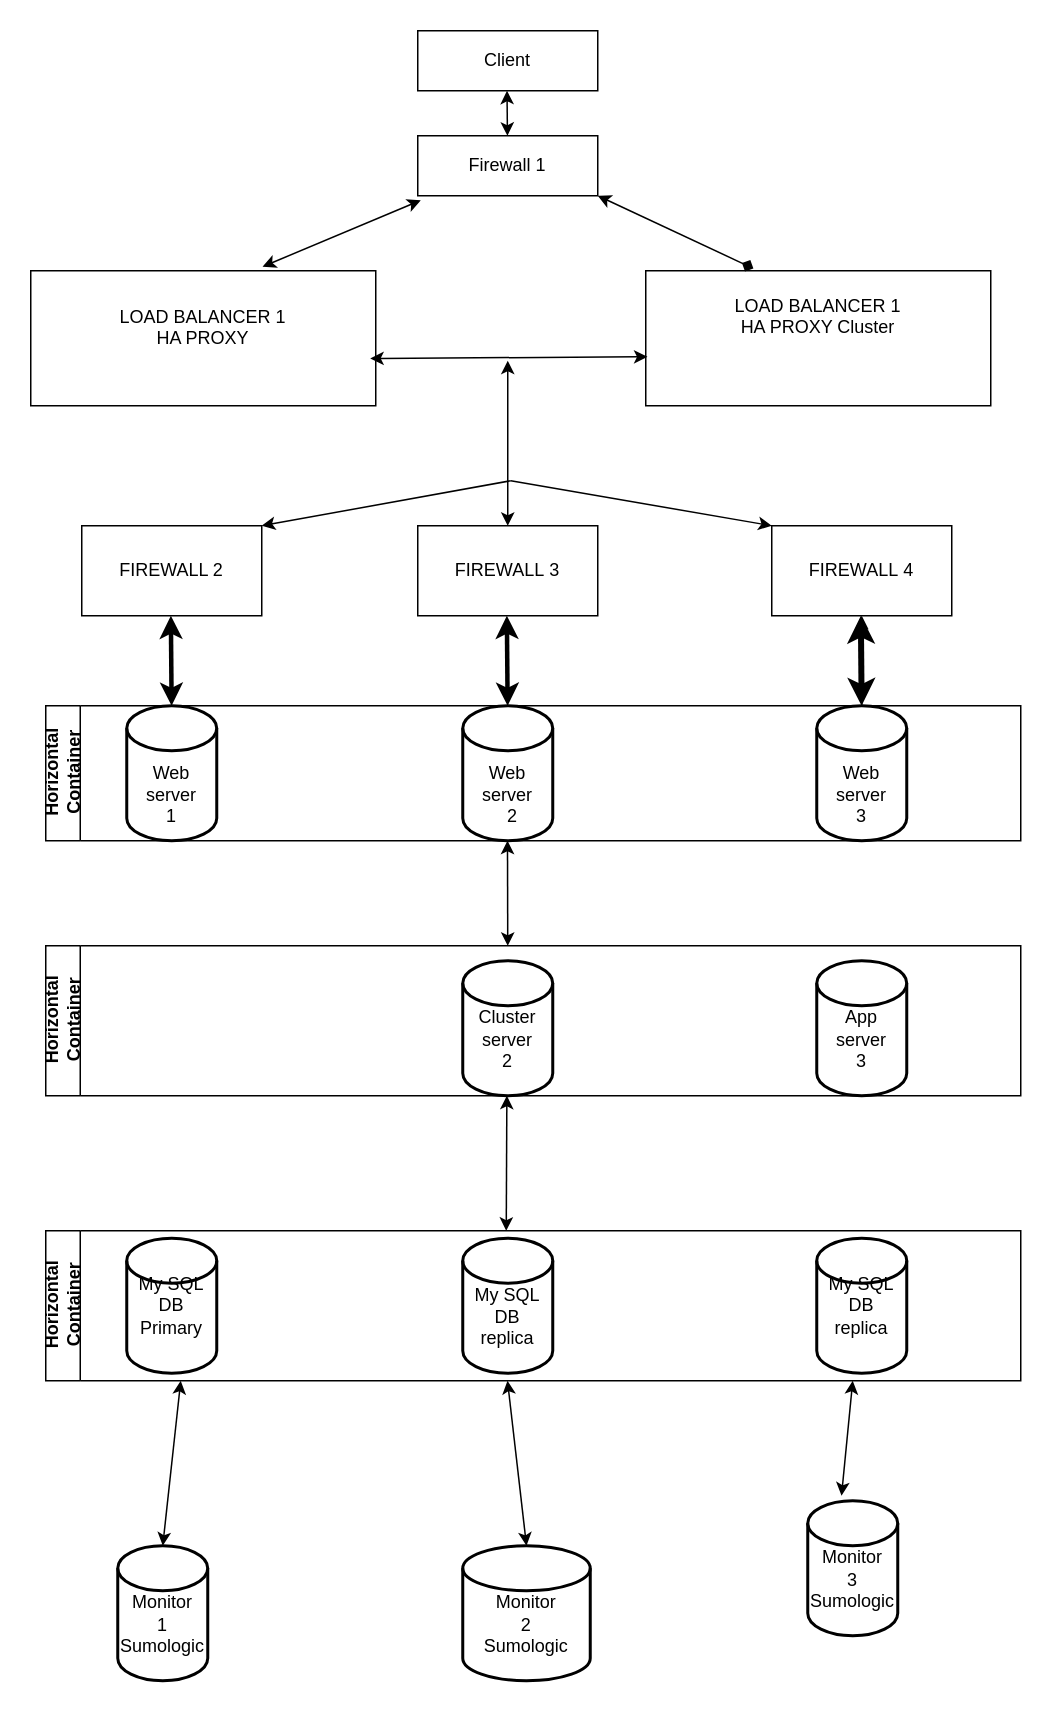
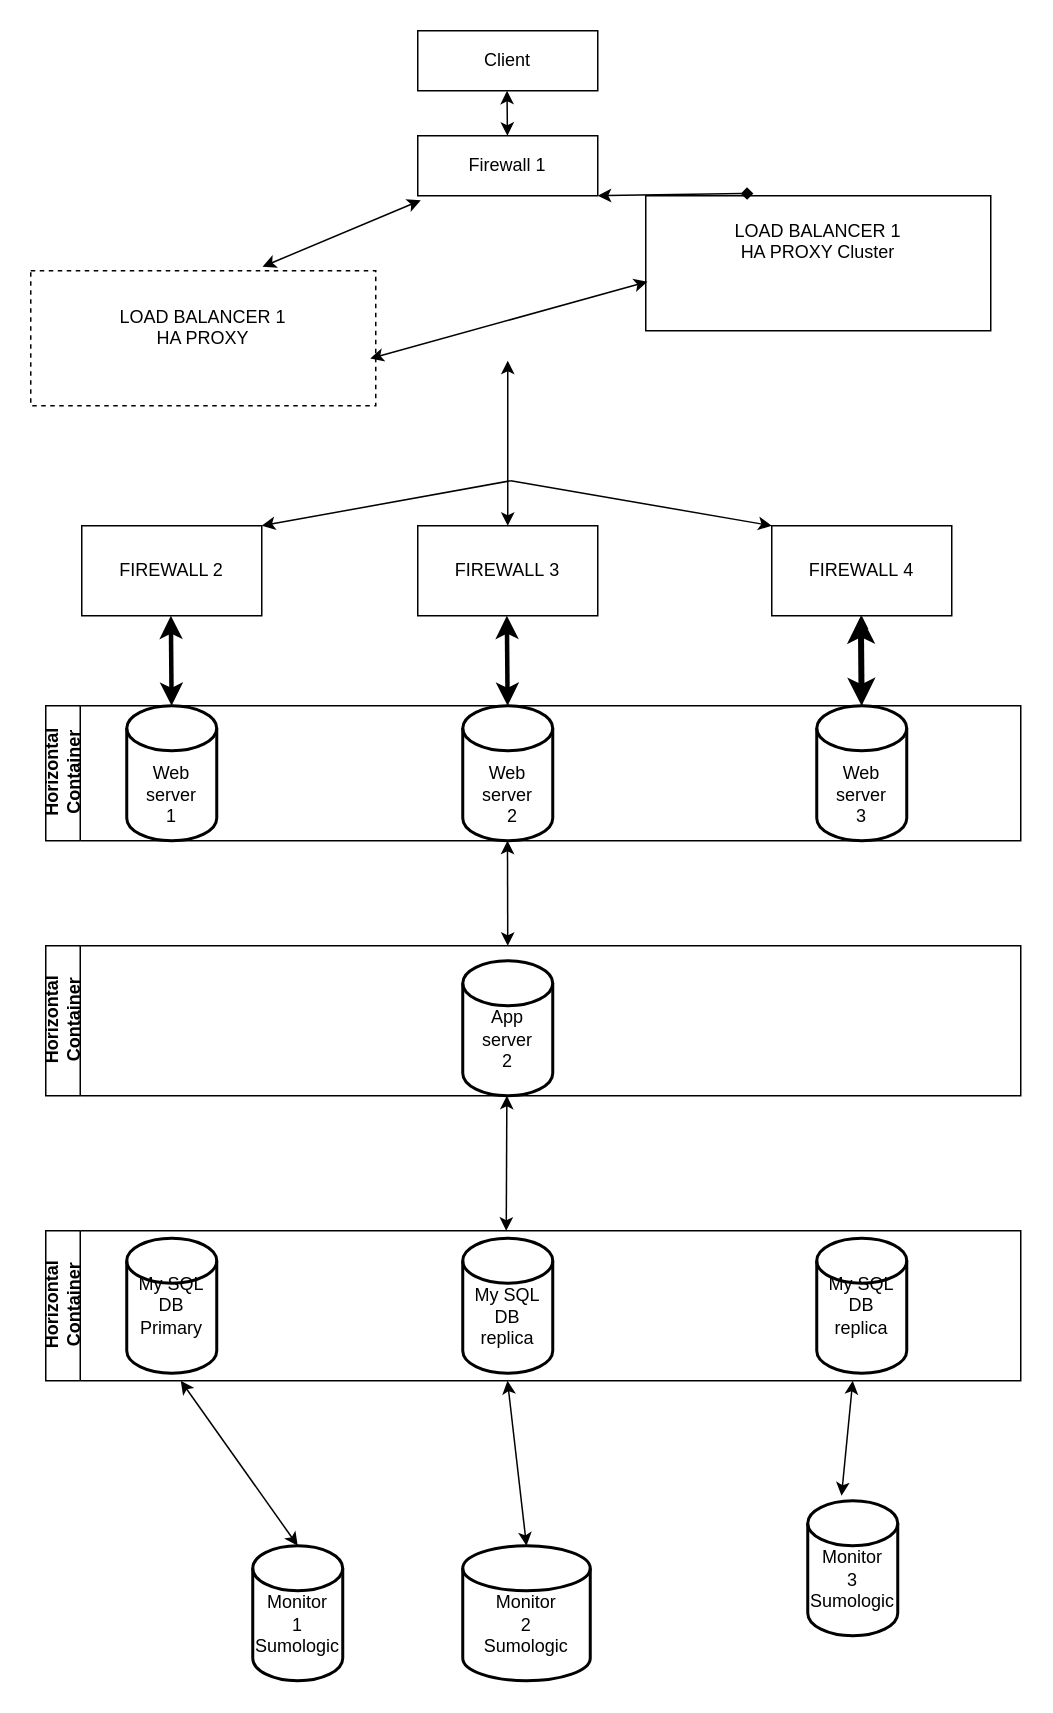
  <mxCell id="0" />
  <mxCell id="1" parent="0" />
  <mxCell id="2" value="&lt;div&gt;Client&lt;/div&gt;" style="rounded=0;whiteSpace=wrap;html=1;" parent="1" vertex="1"><mxGeometry x="278" y="20" width="120" height="40" as="geometry" /></mxCell>
  <mxCell id="3" value="&lt;div&gt;&lt;br&gt;&lt;/div&gt;&lt;div&gt;FIREWALL&amp;nbsp;3&lt;/div&gt;&lt;div&gt;&lt;span style=&quot;white-space: pre;&quot;&gt;&#09;&lt;/span&gt;&lt;span style=&quot;white-space: pre;&quot;&gt;&#09;&lt;/span&gt;&lt;br&gt;&lt;/div&gt;" style="rounded=0;whiteSpace=wrap;html=1;" parent="1" vertex="1"><mxGeometry x="278" y="350" width="120" height="60" as="geometry" /></mxCell>
- <mxCell id="4" value="&lt;div&gt;LOAD BALANCER 1&lt;br&gt;HA PROXY&lt;/div&gt;&lt;div&gt;&lt;br&gt;&lt;/div&gt;" style="rounded=0;whiteSpace=wrap;html=1;" parent="1" vertex="1"><mxGeometry x="20" y="180" width="230" height="90" as="geometry" /></mxCell>
+ <mxCell id="4" value="&lt;div&gt;LOAD BALANCER 1&lt;br&gt;HA PROXY&lt;/div&gt;&lt;div&gt;&lt;br&gt;&lt;/div&gt;" style="rounded=0;whiteSpace=wrap;html=1;dashed=1;" parent="1" vertex="1"><mxGeometry x="20" y="180" width="230" height="90" as="geometry" /></mxCell>
  <mxCell id="5" value="&lt;div&gt;&lt;br&gt;&lt;/div&gt;&lt;div&gt;FIREWALL 2&lt;/div&gt;&lt;div&gt;&lt;br&gt;&lt;/div&gt;" style="rounded=0;whiteSpace=wrap;html=1;" parent="1" vertex="1"><mxGeometry x="54" y="350" width="120" height="60" as="geometry" /></mxCell>
  <mxCell id="6" value="&lt;div&gt;FIREWALL&amp;nbsp;4&lt;/div&gt;" style="rounded=0;whiteSpace=wrap;html=1;" parent="1" vertex="1"><mxGeometry x="514" y="350" width="120" height="60" as="geometry" /></mxCell>
  <mxCell id="7" value="&lt;div&gt;&lt;br&gt;&lt;/div&gt;&lt;div&gt;&lt;br&gt;&lt;/div&gt;&lt;div&gt;Web server&lt;/div&gt;&lt;div&gt;1&lt;/div&gt;" style="strokeWidth=2;html=1;shape=mxgraph.flowchart.database;whiteSpace=wrap;" parent="1" vertex="1"><mxGeometry x="84" y="470" width="60" height="90" as="geometry" /></mxCell>
  <mxCell id="8" value="&lt;div&gt;&lt;br&gt;&lt;/div&gt;&lt;div&gt;My SQL&lt;/div&gt;&lt;div&gt;DB&lt;/div&gt;&lt;div&gt;Primary&lt;/div&gt;&lt;div&gt;&lt;br&gt;&lt;/div&gt;" style="strokeWidth=2;html=1;shape=mxgraph.flowchart.database;whiteSpace=wrap;" parent="1" vertex="1"><mxGeometry x="84" y="825" width="60" height="90" as="geometry" /></mxCell>
- <mxCell id="9" value="&lt;div&gt;&lt;br&gt;&lt;/div&gt;&lt;div&gt;Monitor&lt;/div&gt;&lt;div&gt;1&lt;/div&gt;&lt;div&gt;Sumologic&lt;/div&gt;" style="strokeWidth=2;html=1;shape=mxgraph.flowchart.database;whiteSpace=wrap;" parent="1" vertex="1"><mxGeometry x="78" y="1030" width="60" height="90" as="geometry" /></mxCell>
+ <mxCell id="9" value="&lt;div&gt;&lt;br&gt;&lt;/div&gt;&lt;div&gt;Monitor&lt;/div&gt;&lt;div&gt;1&lt;/div&gt;&lt;div&gt;Sumologic&lt;/div&gt;" style="strokeWidth=2;html=1;shape=mxgraph.flowchart.database;whiteSpace=wrap;" parent="1" vertex="1"><mxGeometry x="168" y="1030" width="60" height="90" as="geometry" /></mxCell>
  <mxCell id="10" value="&lt;div&gt;&lt;br&gt;&lt;/div&gt;&lt;div&gt;&lt;br&gt;&lt;/div&gt;&lt;div&gt;Web server&lt;/div&gt;&lt;div&gt;&lt;span style=&quot;white-space: pre;&quot;&gt;&#09;&lt;/span&gt;2&lt;span style=&quot;white-space: pre;&quot;&gt;&#09;&lt;/span&gt;&lt;br&gt;&lt;/div&gt;" style="strokeWidth=2;html=1;shape=mxgraph.flowchart.database;whiteSpace=wrap;" parent="1" vertex="1"><mxGeometry x="308" y="470" width="60" height="90" as="geometry" /></mxCell>
- <mxCell id="11" value="&lt;div&gt;&lt;br&gt;&lt;/div&gt;&lt;div&gt;Cluster&lt;/div&gt;&lt;div&gt;server&lt;/div&gt;&lt;div&gt;2&lt;/div&gt;" style="strokeWidth=2;html=1;shape=mxgraph.flowchart.database;whiteSpace=wrap;" parent="1" vertex="1"><mxGeometry x="308" y="640" width="60" height="90" as="geometry" /></mxCell>
+ <mxCell id="11" value="&lt;div&gt;&lt;br&gt;&lt;/div&gt;&lt;div&gt;App&lt;/div&gt;&lt;div&gt;server&lt;/div&gt;&lt;div&gt;2&lt;/div&gt;" style="strokeWidth=2;html=1;shape=mxgraph.flowchart.database;whiteSpace=wrap;" parent="1" vertex="1"><mxGeometry x="308" y="640" width="60" height="90" as="geometry" /></mxCell>
  <mxCell id="12" value="&lt;div&gt;&lt;br&gt;&lt;/div&gt;&lt;div&gt;My SQL&lt;/div&gt;DB&lt;br&gt;&lt;div&gt;replica&lt;/div&gt;" style="strokeWidth=2;html=1;shape=mxgraph.flowchart.database;whiteSpace=wrap;" parent="1" vertex="1"><mxGeometry x="308" y="825" width="60" height="90" as="geometry" /></mxCell>
  <mxCell id="13" value="&lt;div&gt;&lt;br&gt;&lt;/div&gt;&lt;div&gt;Monitor&lt;/div&gt;&lt;div&gt;2&lt;/div&gt;&lt;div&gt;Sumologic&lt;/div&gt;" style="strokeWidth=2;html=1;shape=mxgraph.flowchart.database;whiteSpace=wrap;" parent="1" vertex="1"><mxGeometry x="308" y="1030" width="85" height="90" as="geometry" /></mxCell>
  <mxCell id="14" value="" style="edgeStyle=orthogonalEdgeStyle;rounded=0;orthogonalLoop=1;jettySize=auto;html=1;" parent="1" source="15" target="6" edge="1"><mxGeometry relative="1" as="geometry" /></mxCell>
  <mxCell id="15" value="&lt;div&gt;&lt;br&gt;&lt;/div&gt;&lt;div&gt;&lt;br&gt;&lt;/div&gt;&lt;div&gt;Web server&lt;/div&gt;&lt;div&gt;3&lt;/div&gt;" style="strokeWidth=2;html=1;shape=mxgraph.flowchart.database;whiteSpace=wrap;" parent="1" vertex="1"><mxGeometry x="544" y="470" width="60" height="90" as="geometry" /></mxCell>
- <mxCell id="16" value="&lt;div&gt;&lt;br&gt;&lt;/div&gt;&lt;div&gt;App&lt;/div&gt;&lt;div&gt;server&lt;/div&gt;&lt;div&gt;3&lt;/div&gt;" style="strokeWidth=2;html=1;shape=mxgraph.flowchart.database;whiteSpace=wrap;" parent="1" vertex="1"><mxGeometry x="544" y="640" width="60" height="90" as="geometry" /></mxCell>
  <mxCell id="17" value="&lt;div&gt;My SQL&lt;/div&gt;DB&lt;br&gt;&lt;div&gt;replica&lt;/div&gt;" style="strokeWidth=2;html=1;shape=mxgraph.flowchart.database;whiteSpace=wrap;" parent="1" vertex="1"><mxGeometry x="544" y="825" width="60" height="90" as="geometry" /></mxCell>
  <mxCell id="18" value="&lt;div&gt;&lt;br&gt;&lt;/div&gt;&lt;div&gt;Monitor&lt;/div&gt;&lt;div&gt;3&lt;/div&gt;Sumologic" style="strokeWidth=2;html=1;shape=mxgraph.flowchart.database;whiteSpace=wrap;" parent="1" vertex="1"><mxGeometry x="538" y="1000" width="60" height="90" as="geometry" /></mxCell>
  <mxCell id="19" value="" style="endArrow=classic;startArrow=classic;html=1;rounded=0;exitX=0.5;exitY=0;exitDx=0;exitDy=0;strokeColor=light-dark(#000000,#000000);" parent="1" source="3" edge="1"><mxGeometry width="50" height="50" relative="1" as="geometry"><mxPoint x="337.5" y="360" as="sourcePoint" /><mxPoint x="338" y="240" as="targetPoint" /></mxGeometry></mxCell>
  <mxCell id="20" value="" style="endArrow=classic;startArrow=classic;html=1;rounded=0;exitX=0.672;exitY=-0.03;exitDx=0;exitDy=0;exitPerimeter=0;strokeColor=light-dark(#000000,#000000);" parent="1" source="4" edge="1"><mxGeometry width="50" height="50" relative="1" as="geometry"><mxPoint x="337.91" y="190" as="sourcePoint" /><mxPoint x="280" y="133" as="targetPoint" /></mxGeometry></mxCell>
  <mxCell id="21" value="" style="endArrow=classic;startArrow=classic;html=1;rounded=0;strokeColor=light-dark(#000000,#000000);" parent="1" source="28" edge="1"><mxGeometry width="50" height="50" relative="1" as="geometry"><mxPoint x="337.5" y="130" as="sourcePoint" /><mxPoint x="337.5" y="60" as="targetPoint" /></mxGeometry></mxCell>
  <mxCell id="22" value="" style="endArrow=classic;html=1;rounded=0;entryX=1;entryY=0;entryDx=0;entryDy=0;strokeColor=light-dark(#000000,#000000);" parent="1" target="5" edge="1"><mxGeometry width="50" height="50" relative="1" as="geometry"><mxPoint x="340" y="320" as="sourcePoint" /><mxPoint x="90" y="320" as="targetPoint" /></mxGeometry></mxCell>
  <mxCell id="23" value="" style="endArrow=classic;html=1;rounded=0;entryX=0;entryY=0;entryDx=0;entryDy=0;strokeColor=light-dark(#000000,#000000);" parent="1" target="6" edge="1"><mxGeometry width="50" height="50" relative="1" as="geometry"><mxPoint x="340" y="320" as="sourcePoint" /><mxPoint x="420" y="347" as="targetPoint" /></mxGeometry></mxCell>
  <mxCell id="24" value="" style="endArrow=classic;startArrow=classic;html=1;rounded=0;strokeColor=light-dark(#000000,#000000);strokeWidth=3;" parent="1" edge="1"><mxGeometry width="50" height="50" relative="1" as="geometry"><mxPoint x="113.91" y="470" as="sourcePoint" /><mxPoint x="113.41" y="410" as="targetPoint" /></mxGeometry></mxCell>
  <mxCell id="25" value="" style="endArrow=classic;startArrow=classic;html=1;rounded=0;strokeColor=light-dark(#000000,#000000);strokeWidth=3;" parent="1" edge="1"><mxGeometry width="50" height="50" relative="1" as="geometry"><mxPoint x="337.91" y="470" as="sourcePoint" /><mxPoint x="337.41" y="410" as="targetPoint" /></mxGeometry></mxCell>
  <mxCell id="26" value="" style="endArrow=classic;startArrow=classic;html=1;rounded=0;strokeColor=light-dark(#000000,#000000);strokeWidth=4;" parent="1" edge="1"><mxGeometry width="50" height="50" relative="1" as="geometry"><mxPoint x="573.91" y="470" as="sourcePoint" /><mxPoint x="573.41" y="410" as="targetPoint" /></mxGeometry></mxCell>
  <mxCell id="27" value="" style="endArrow=classic;startArrow=classic;html=1;rounded=0;" parent="1" target="28" edge="1"><mxGeometry width="50" height="50" relative="1" as="geometry"><mxPoint x="337.5" y="130" as="sourcePoint" /><mxPoint x="337.5" y="60" as="targetPoint" /></mxGeometry></mxCell>
  <mxCell id="28" value="&lt;div&gt;Firewall 1&lt;/div&gt;" style="rounded=0;whiteSpace=wrap;html=1;" parent="1" vertex="1"><mxGeometry x="278" y="90" width="120" height="40" as="geometry" /></mxCell>
- <mxCell id="29" value="&lt;div&gt;LOAD BALANCER 1&lt;br&gt;HA PROXY Cluster&lt;/div&gt;&lt;div&gt;&lt;br&gt;&lt;/div&gt;&lt;div&gt;&lt;br&gt;&lt;/div&gt;" style="rounded=0;whiteSpace=wrap;html=1;" parent="1" vertex="1"><mxGeometry x="430" y="180" width="230" height="90" as="geometry" /></mxCell>
+ <mxCell id="29" value="&lt;div&gt;LOAD BALANCER 1&lt;br&gt;HA PROXY Cluster&lt;/div&gt;&lt;div&gt;&lt;br&gt;&lt;/div&gt;&lt;div&gt;&lt;br&gt;&lt;/div&gt;" style="rounded=0;whiteSpace=wrap;html=1;" parent="1" vertex="1"><mxGeometry x="430" y="130" width="230" height="90" as="geometry" /></mxCell>
  <mxCell id="30" value="" style="endArrow=diamond;startArrow=classic;html=1;rounded=0;entryX=0.312;entryY=-0.017;entryDx=0;entryDy=0;entryPerimeter=0;strokeColor=light-dark(#000000,#000000);exitX=1;exitY=1;exitDx=0;exitDy=0;" parent="1" source="28" target="29" edge="1"><mxGeometry width="50" height="50" relative="1" as="geometry"><mxPoint x="400" y="130" as="sourcePoint" /><mxPoint x="492.41" y="160" as="targetPoint" /></mxGeometry></mxCell>
  <mxCell id="31" value="" style="endArrow=classic;startArrow=classic;html=1;rounded=0;exitX=0.984;exitY=0.65;exitDx=0;exitDy=0;exitPerimeter=0;entryX=0.005;entryY=0.637;entryDx=0;entryDy=0;entryPerimeter=0;strokeColor=light-dark(#000000,#000000);" parent="1" source="4" target="29" edge="1"><mxGeometry width="50" height="50" relative="1" as="geometry"><mxPoint x="263.57" y="244.9" as="sourcePoint" /><mxPoint x="412.42" y="240" as="targetPoint" /></mxGeometry></mxCell>
  <mxCell id="32" value="Horizontal Container" style="swimlane;horizontal=0;whiteSpace=wrap;html=1;" parent="1" vertex="1"><mxGeometry x="30" y="470" width="650" height="90" as="geometry" /></mxCell>
  <mxCell id="33" value="Horizontal Container" style="swimlane;horizontal=0;whiteSpace=wrap;html=1;" parent="1" vertex="1"><mxGeometry x="30" y="630" width="650" height="100" as="geometry" /></mxCell>
  <mxCell id="34" value="Horizontal Container" style="swimlane;horizontal=0;whiteSpace=wrap;html=1;" parent="1" vertex="1"><mxGeometry x="30" y="820" width="650" height="100" as="geometry" /></mxCell>
  <mxCell id="35" value="" style="endArrow=classic;startArrow=classic;html=1;rounded=0;" parent="1" edge="1"><mxGeometry width="50" height="50" relative="1" as="geometry"><mxPoint x="337" y="820" as="sourcePoint" /><mxPoint x="337.41" y="730" as="targetPoint" /></mxGeometry></mxCell>
  <mxCell id="36" value="" style="endArrow=classic;startArrow=classic;html=1;rounded=0;" parent="1" edge="1"><mxGeometry width="50" height="50" relative="1" as="geometry"><mxPoint x="338" y="630" as="sourcePoint" /><mxPoint x="337.82" y="560" as="targetPoint" /></mxGeometry></mxCell>
  <mxCell id="37" value="" style="endArrow=classic;startArrow=classic;html=1;rounded=0;exitX=0.5;exitY=0;exitDx=0;exitDy=0;exitPerimeter=0;" parent="1" source="13" edge="1"><mxGeometry width="50" height="50" relative="1" as="geometry"><mxPoint x="337.41" y="1010" as="sourcePoint" /><mxPoint x="337.82" y="920" as="targetPoint" /></mxGeometry></mxCell>
  <mxCell id="38" value="" style="endArrow=classic;startArrow=classic;html=1;rounded=0;exitX=0.375;exitY=-0.037;exitDx=0;exitDy=0;exitPerimeter=0;" parent="1" source="18" edge="1"><mxGeometry width="50" height="50" relative="1" as="geometry"><mxPoint x="450" y="1090" as="sourcePoint" /><mxPoint x="568" y="920" as="targetPoint" /></mxGeometry></mxCell>
  <mxCell id="39" value="" style="endArrow=classic;startArrow=classic;html=1;rounded=0;exitX=0.5;exitY=0;exitDx=0;exitDy=0;exitPerimeter=0;" parent="1" source="9" edge="1"><mxGeometry width="50" height="50" relative="1" as="geometry"><mxPoint x="270" y="1040" as="sourcePoint" /><mxPoint x="120" y="920" as="targetPoint" /></mxGeometry></mxCell>
